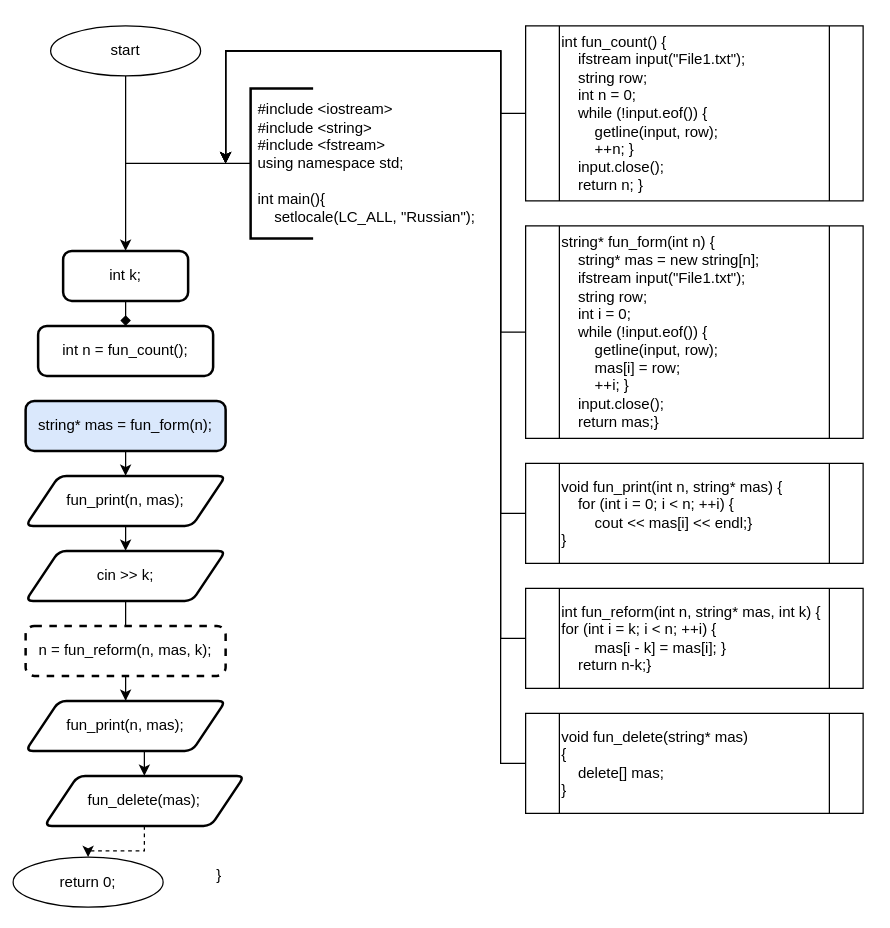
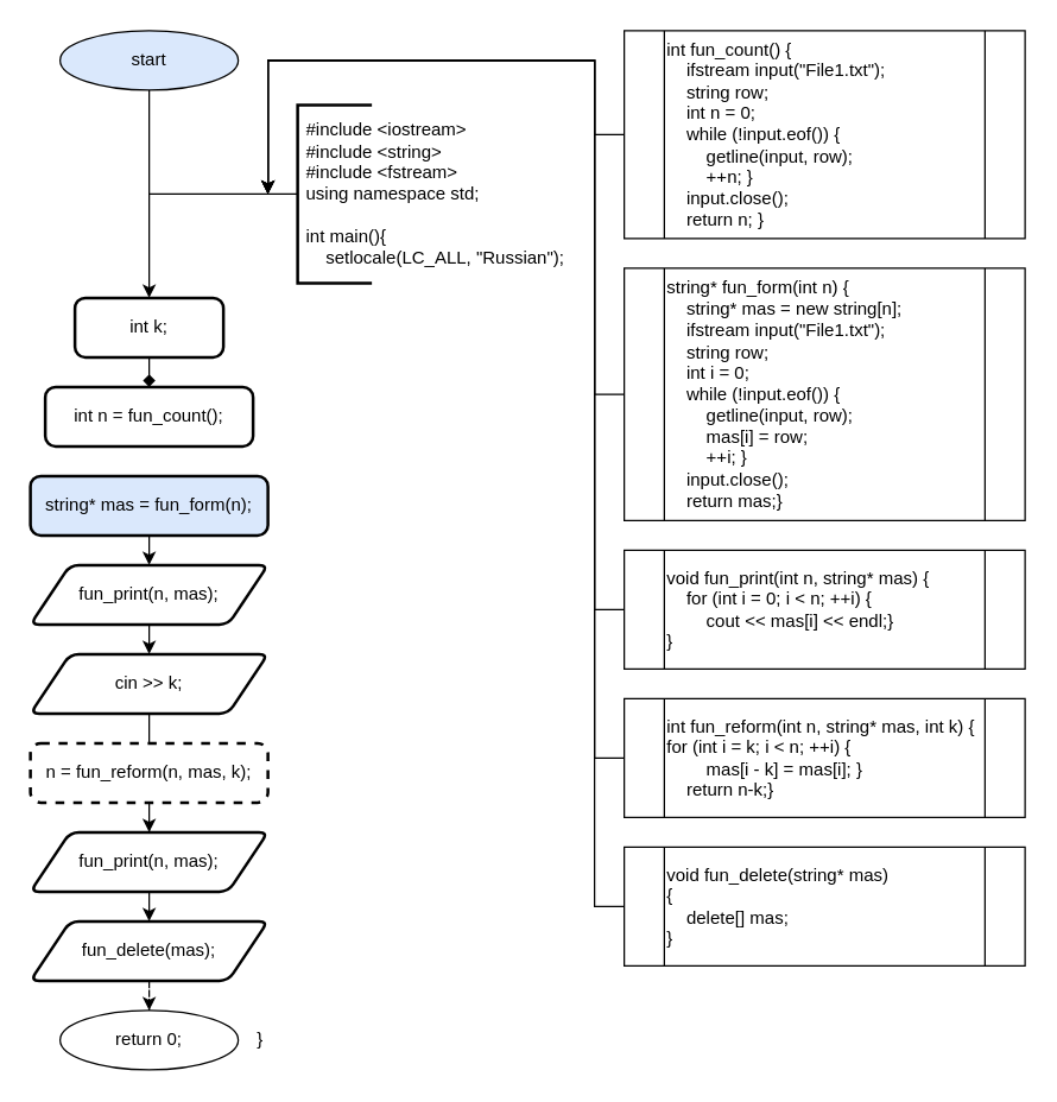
  <mxCell id="0" />
  <mxCell id="1" parent="0" />
- <mxCell id="2" value="start" style="ellipse;whiteSpace=wrap;html=1;" vertex="1" parent="1"><mxGeometry x="40" y="20" width="120" height="40" as="geometry" /></mxCell>
+ <mxCell id="2" value="start" style="ellipse;whiteSpace=wrap;html=1;fillColor=#dae8fc;" vertex="1" parent="1"><mxGeometry x="40" y="20" width="120" height="40" as="geometry" /></mxCell>
  <mxCell id="3" value="" style="endArrow=classic;html=1;rounded=0;labelBackgroundColor=default;strokeColor=default;align=center;verticalAlign=middle;fontFamily=Helvetica;fontSize=11;fontColor=default;shape=connector;edgeStyle=orthogonalEdgeStyle;exitX=0.5;exitY=1;exitDx=0;exitDy=0;" edge="1" source="2" parent="1"><mxGeometry width="50" height="50" relative="1" as="geometry"><mxPoint x="150.29" y="170" as="sourcePoint" /><mxPoint x="100" y="200" as="targetPoint" /></mxGeometry></mxCell>
  <mxCell id="4" style="edgeStyle=orthogonalEdgeStyle;rounded=0;orthogonalLoop=1;jettySize=auto;html=1;exitX=0;exitY=0.5;exitDx=0;exitDy=0;exitPerimeter=0;endArrow=none;endFill=0;strokeWidth=1;" edge="1" source="5" parent="1"><mxGeometry relative="1" as="geometry"><mxPoint x="100" y="130" as="targetPoint" /><mxPoint x="160" y="130" as="sourcePoint" /></mxGeometry></mxCell>
  <mxCell id="5" value="" style="strokeWidth=2;html=1;shape=mxgraph.flowchart.annotation_1;align=left;pointerEvents=1;" vertex="1" parent="1"><mxGeometry x="200" y="70" width="50" height="120" as="geometry" /></mxCell>
  <mxCell id="6" value="&lt;div&gt;#include &amp;lt;iostream&amp;gt;&lt;/div&gt;&lt;div&gt;#include &amp;lt;string&amp;gt;&lt;/div&gt;&lt;div&gt;#include &amp;lt;fstream&amp;gt;&lt;/div&gt;&lt;div&gt;using namespace std;&lt;/div&gt;&lt;br&gt;int main(){&lt;br&gt;&lt;span style=&quot;&quot;&gt;&lt;span style=&quot;white-space: pre;&quot;&gt;&amp;nbsp;&amp;nbsp;&amp;nbsp;&amp;nbsp;&lt;/span&gt;&lt;/span&gt;setlocale(LC_ALL, &quot;Russian&quot;);" style="text;strokeColor=none;fillColor=none;align=left;verticalAlign=middle;spacingLeft=4;spacingRight=4;overflow=hidden;points=[[0,0.5],[1,0.5]];portConstraint=eastwest;rotatable=0;whiteSpace=wrap;html=1;" vertex="1" parent="1"><mxGeometry x="200" y="70" width="220" height="120" as="geometry" /></mxCell>
  <mxCell id="7" style="edgeStyle=orthogonalEdgeStyle;rounded=0;orthogonalLoop=1;jettySize=auto;html=1;exitX=0.5;exitY=1;exitDx=0;exitDy=0;endArrow=diamond;" edge="1" parent="1" source="8" target="9"><mxGeometry relative="1" as="geometry"><mxPoint x="100" y="280" as="targetPoint" /></mxGeometry></mxCell>
  <mxCell id="8" value="int k;" style="rounded=1;whiteSpace=wrap;html=1;absoluteArcSize=1;arcSize=14;strokeWidth=2;" vertex="1" parent="1"><mxGeometry x="50" y="200" width="100" height="40" as="geometry" /></mxCell>
  <mxCell id="9" value="int n = fun_count();" style="rounded=1;whiteSpace=wrap;html=1;absoluteArcSize=1;arcSize=14;strokeWidth=2;" vertex="1" parent="1"><mxGeometry x="30" y="260" width="140" height="40" as="geometry" /></mxCell>
  <mxCell id="10" style="edgeStyle=orthogonalEdgeStyle;rounded=0;orthogonalLoop=1;jettySize=auto;html=1;exitX=0.5;exitY=1;exitDx=0;exitDy=0;entryX=0.5;entryY=0;entryDx=0;entryDy=0;" edge="1" parent="1" source="11" target="13"><mxGeometry relative="1" as="geometry" /></mxCell>
  <mxCell id="11" value="string* mas = fun_form(n);" style="rounded=1;whiteSpace=wrap;html=1;absoluteArcSize=1;arcSize=14;strokeWidth=2;fillColor=#dae8fc;" vertex="1" parent="1"><mxGeometry x="20" y="320" width="160" height="40" as="geometry" /></mxCell>
  <mxCell id="12" style="edgeStyle=orthogonalEdgeStyle;rounded=0;orthogonalLoop=1;jettySize=auto;html=1;exitX=0.5;exitY=1;exitDx=0;exitDy=0;" edge="1" parent="1" source="13"><mxGeometry relative="1" as="geometry"><mxPoint x="100" y="440" as="targetPoint" /></mxGeometry></mxCell>
  <mxCell id="13" value="fun_print(n, mas);" style="shape=parallelogram;html=1;strokeWidth=2;perimeter=parallelogramPerimeter;whiteSpace=wrap;rounded=1;arcSize=12;size=0.167;" vertex="1" parent="1"><mxGeometry x="20" y="380" width="160" height="40" as="geometry" /></mxCell>
  <mxCell id="14" style="edgeStyle=orthogonalEdgeStyle;rounded=0;orthogonalLoop=1;jettySize=auto;html=1;exitX=0.5;exitY=1;exitDx=0;exitDy=0;endArrow=none;" edge="1" parent="1" source="15" target="17"><mxGeometry relative="1" as="geometry"><mxPoint x="100" y="520" as="targetPoint" /></mxGeometry></mxCell>
  <mxCell id="15" value="cin &amp;gt;&amp;gt; k;" style="shape=parallelogram;html=1;strokeWidth=2;perimeter=parallelogramPerimeter;whiteSpace=wrap;rounded=1;arcSize=12;size=0.167;" vertex="1" parent="1"><mxGeometry x="20" y="440" width="160" height="40" as="geometry" /></mxCell>
  <mxCell id="16" style="edgeStyle=orthogonalEdgeStyle;rounded=0;orthogonalLoop=1;jettySize=auto;html=1;exitX=0.5;exitY=1;exitDx=0;exitDy=0;" edge="1" parent="1" source="17" target="19"><mxGeometry relative="1" as="geometry"><mxPoint x="100" y="560" as="targetPoint" /></mxGeometry></mxCell>
  <mxCell id="17" value="n = fun_reform(n, mas, k);" style="rounded=1;whiteSpace=wrap;html=1;absoluteArcSize=1;arcSize=14;strokeWidth=2;dashed=1;" vertex="1" parent="1"><mxGeometry x="20" y="500" width="160" height="40" as="geometry" /></mxCell>
  <mxCell id="18" style="edgeStyle=orthogonalEdgeStyle;rounded=0;orthogonalLoop=1;jettySize=auto;html=1;exitX=0.5;exitY=1;exitDx=0;exitDy=0;entryX=0.5;entryY=0;entryDx=0;entryDy=0;" edge="1" parent="1" source="19" target="21"><mxGeometry relative="1" as="geometry" /></mxCell>
  <mxCell id="19" value="fun_print(n, mas);" style="shape=parallelogram;html=1;strokeWidth=2;perimeter=parallelogramPerimeter;whiteSpace=wrap;rounded=1;arcSize=12;size=0.167;" vertex="1" parent="1"><mxGeometry x="20" y="560" width="160" height="40" as="geometry" /></mxCell>
  <mxCell id="20" style="edgeStyle=orthogonalEdgeStyle;rounded=0;orthogonalLoop=1;jettySize=auto;html=1;exitX=0.5;exitY=1;exitDx=0;exitDy=0;dashed=1;" edge="1" parent="1" source="21" target="22"><mxGeometry relative="1" as="geometry"><mxPoint x="100" y="700" as="targetPoint" /></mxGeometry></mxCell>
- <mxCell id="21" value="fun_delete(mas);" style="shape=parallelogram;html=1;strokeWidth=2;perimeter=parallelogramPerimeter;whiteSpace=wrap;rounded=1;arcSize=12;size=0.167;" vertex="1" parent="1"><mxGeometry x="35" y="620" width="160" height="40" as="geometry" /></mxCell>
- <mxCell id="22" value="return 0;" style="ellipse;whiteSpace=wrap;html=1;" vertex="1" parent="1"><mxGeometry x="10" y="685" width="120" height="40" as="geometry" /></mxCell>
+ <mxCell id="21" value="fun_delete(mas);" style="shape=parallelogram;html=1;strokeWidth=2;perimeter=parallelogramPerimeter;whiteSpace=wrap;rounded=1;arcSize=12;size=0.167;" vertex="1" parent="1"><mxGeometry x="20" y="620" width="160" height="40" as="geometry" /></mxCell>
+ <mxCell id="22" value="return 0;" style="ellipse;whiteSpace=wrap;html=1;" vertex="1" parent="1"><mxGeometry x="40" y="680" width="120" height="40" as="geometry" /></mxCell>
  <mxCell id="23" value="}" style="text;html=1;strokeColor=none;fillColor=none;align=center;verticalAlign=middle;whiteSpace=wrap;rounded=0;" vertex="1" parent="1"><mxGeometry x="160" y="685" width="30" height="30" as="geometry" /></mxCell>
  <mxCell id="24" value="&lt;div&gt;int fun_count()&amp;nbsp;&lt;span style=&quot;background-color: initial;&quot;&gt;{&lt;/span&gt;&lt;/div&gt;&lt;div&gt;&amp;nbsp; &amp;nbsp; ifstream input(&quot;File1.txt&quot;);&lt;span style=&quot;&quot;&gt;&lt;/span&gt;&lt;/div&gt;&lt;div&gt;&lt;span style=&quot;&quot;&gt;&lt;span style=&quot;&quot;&gt;&lt;span style=&quot;white-space: pre;&quot;&gt;&amp;nbsp;&amp;nbsp;&amp;nbsp;&amp;nbsp;&lt;/span&gt;&lt;/span&gt;string row;&lt;/span&gt;&lt;/div&gt;&lt;div&gt;&lt;span style=&quot;&quot;&gt;&lt;span style=&quot;&quot;&gt;&lt;span style=&quot;white-space: pre;&quot;&gt;&amp;nbsp;&amp;nbsp;&amp;nbsp;&amp;nbsp;&lt;/span&gt;&lt;/span&gt;int n = 0;&lt;/span&gt;&lt;/div&gt;&lt;div&gt;&lt;span style=&quot;&quot;&gt;&lt;span style=&quot;&quot;&gt;&lt;span style=&quot;white-space: pre;&quot;&gt;&amp;nbsp;&amp;nbsp;&amp;nbsp;&amp;nbsp;&lt;/span&gt;&lt;/span&gt;while (!input.eof()) {&lt;/span&gt;&lt;/div&gt;&lt;div&gt;&lt;span style=&quot;&quot;&gt;&lt;span style=&quot;&quot;&gt;&lt;span style=&quot;white-space: pre;&quot;&gt;&amp;nbsp;&amp;nbsp;&amp;nbsp;&amp;nbsp;&lt;/span&gt;&lt;span style=&quot;white-space: pre;&quot;&gt;&amp;nbsp;&amp;nbsp;&amp;nbsp;&amp;nbsp;&lt;/span&gt;&lt;/span&gt;getline(input, row);&lt;/span&gt;&lt;/div&gt;&lt;div&gt;&lt;span style=&quot;&quot;&gt;&lt;span style=&quot;&quot;&gt;&lt;span style=&quot;white-space: pre;&quot;&gt;&amp;nbsp;&amp;nbsp;&amp;nbsp;&amp;nbsp;&lt;/span&gt;&lt;span style=&quot;white-space: pre;&quot;&gt;&amp;nbsp;&amp;nbsp;&amp;nbsp;&amp;nbsp;&lt;/span&gt;&lt;/span&gt;++n;&amp;nbsp;&lt;/span&gt;&lt;span style=&quot;background-color: initial;&quot;&gt;}&lt;/span&gt;&lt;/div&gt;&lt;div&gt;&lt;span style=&quot;&quot;&gt;&lt;span style=&quot;&quot;&gt;&lt;span style=&quot;white-space: pre;&quot;&gt;&amp;nbsp;&amp;nbsp;&amp;nbsp;&amp;nbsp;&lt;/span&gt;&lt;/span&gt;input.close();&lt;/span&gt;&lt;/div&gt;&lt;div&gt;&lt;span style=&quot;&quot;&gt;&lt;span style=&quot;&quot;&gt;&lt;span style=&quot;white-space: pre;&quot;&gt;&amp;nbsp;&amp;nbsp;&amp;nbsp;&amp;nbsp;&lt;/span&gt;&lt;/span&gt;return n;&amp;nbsp;&lt;/span&gt;&lt;span style=&quot;background-color: initial;&quot;&gt;}&lt;/span&gt;&lt;/div&gt;" style="shape=process;whiteSpace=wrap;html=1;backgroundOutline=1;align=left;" vertex="1" parent="1"><mxGeometry x="420" y="20" width="270" height="140" as="geometry" /></mxCell>
  <mxCell id="25" value="&lt;div&gt;string* fun_form(int n)&amp;nbsp;&lt;span style=&quot;background-color: initial;&quot;&gt;{&lt;/span&gt;&lt;/div&gt;&lt;div&gt;&amp;nbsp; &amp;nbsp; string* mas = new string[n];&lt;span style=&quot;&quot;&gt;&lt;/span&gt;&lt;/div&gt;&lt;div&gt;&lt;span style=&quot;&quot;&gt;&lt;span style=&quot;&quot;&gt;&lt;span style=&quot;white-space: pre;&quot;&gt;&amp;nbsp;&amp;nbsp;&amp;nbsp;&amp;nbsp;&lt;/span&gt;&lt;/span&gt;ifstream input(&quot;File1.txt&quot;);&lt;/span&gt;&lt;/div&gt;&lt;div&gt;&lt;span style=&quot;&quot;&gt;&lt;span style=&quot;&quot;&gt;&lt;span style=&quot;white-space: pre;&quot;&gt;&amp;nbsp;&amp;nbsp;&amp;nbsp;&amp;nbsp;&lt;/span&gt;&lt;/span&gt;string row;&lt;/span&gt;&lt;/div&gt;&lt;div&gt;&lt;span style=&quot;&quot;&gt;&lt;span style=&quot;&quot;&gt;&lt;span style=&quot;white-space: pre;&quot;&gt;&amp;nbsp;&amp;nbsp;&amp;nbsp;&amp;nbsp;&lt;/span&gt;&lt;/span&gt;int i = 0;&lt;/span&gt;&lt;/div&gt;&lt;div&gt;&lt;span style=&quot;&quot;&gt;&lt;span style=&quot;&quot;&gt;&lt;span style=&quot;white-space: pre;&quot;&gt;&amp;nbsp;&amp;nbsp;&amp;nbsp;&amp;nbsp;&lt;/span&gt;&lt;/span&gt;while (!input.eof()) {&lt;/span&gt;&lt;/div&gt;&lt;div&gt;&lt;span style=&quot;&quot;&gt;&lt;span style=&quot;&quot;&gt;&lt;span style=&quot;white-space: pre;&quot;&gt;&amp;nbsp;&amp;nbsp;&amp;nbsp;&amp;nbsp;&lt;/span&gt;&lt;span style=&quot;white-space: pre;&quot;&gt;&amp;nbsp;&amp;nbsp;&amp;nbsp;&amp;nbsp;&lt;/span&gt;&lt;/span&gt;getline(input, row);&lt;/span&gt;&lt;/div&gt;&lt;div&gt;&lt;span style=&quot;&quot;&gt;&lt;span style=&quot;&quot;&gt;&lt;span style=&quot;white-space: pre;&quot;&gt;&amp;nbsp;&amp;nbsp;&amp;nbsp;&amp;nbsp;&lt;/span&gt;&lt;span style=&quot;white-space: pre;&quot;&gt;&amp;nbsp;&amp;nbsp;&amp;nbsp;&amp;nbsp;&lt;/span&gt;&lt;/span&gt;mas[i] = row;&lt;/span&gt;&lt;/div&gt;&lt;div&gt;&lt;span style=&quot;&quot;&gt;&lt;span style=&quot;&quot;&gt;&lt;span style=&quot;white-space: pre;&quot;&gt;&amp;nbsp;&amp;nbsp;&amp;nbsp;&amp;nbsp;&lt;/span&gt;&lt;span style=&quot;white-space: pre;&quot;&gt;&amp;nbsp;&amp;nbsp;&amp;nbsp;&amp;nbsp;&lt;/span&gt;&lt;/span&gt;++i;&lt;/span&gt;&lt;span style=&quot;background-color: initial;&quot;&gt;&lt;span style=&quot;white-space: pre;&quot;&gt;&amp;nbsp;&lt;/span&gt;&lt;/span&gt;&lt;span style=&quot;background-color: initial;&quot;&gt;}&lt;/span&gt;&lt;/div&gt;&lt;div&gt;&lt;span style=&quot;&quot;&gt;&lt;span style=&quot;&quot;&gt;&lt;span style=&quot;white-space: pre;&quot;&gt;&amp;nbsp;&amp;nbsp;&amp;nbsp;&amp;nbsp;&lt;/span&gt;&lt;/span&gt;input.close();&lt;/span&gt;&lt;/div&gt;&lt;div&gt;&lt;span style=&quot;&quot;&gt;&lt;span style=&quot;&quot;&gt;&lt;span style=&quot;white-space: pre;&quot;&gt;&amp;nbsp;&amp;nbsp;&amp;nbsp;&amp;nbsp;&lt;/span&gt;&lt;/span&gt;return mas;&lt;/span&gt;&lt;span style=&quot;background-color: initial;&quot;&gt;}&lt;/span&gt;&lt;/div&gt;" style="shape=process;whiteSpace=wrap;html=1;backgroundOutline=1;align=left;" vertex="1" parent="1"><mxGeometry x="420" y="180" width="270" height="170" as="geometry" /></mxCell>
  <mxCell id="26" value="&lt;div&gt;void fun_print(int n, string* mas)&amp;nbsp;&lt;span style=&quot;background-color: initial;&quot;&gt;{&lt;/span&gt;&lt;/div&gt;&lt;div&gt;&lt;span style=&quot;background-color: initial;&quot;&gt;&amp;nbsp; &amp;nbsp; for (int i = 0; i &amp;lt; n; ++i)&amp;nbsp;&lt;/span&gt;&lt;span style=&quot;background-color: initial;&quot;&gt;{&lt;/span&gt;&lt;/div&gt;&lt;div&gt;&lt;span style=&quot;&quot;&gt;&lt;span style=&quot;&quot;&gt;&lt;span style=&quot;white-space: pre;&quot;&gt;&amp;nbsp;&amp;nbsp;&amp;nbsp;&amp;nbsp;&lt;/span&gt;&lt;span style=&quot;white-space: pre;&quot;&gt;&amp;nbsp;&amp;nbsp;&amp;nbsp;&amp;nbsp;&lt;/span&gt;&lt;/span&gt;cout &amp;lt;&amp;lt; mas[i] &amp;lt;&amp;lt; endl;&lt;/span&gt;&lt;span style=&quot;background-color: initial;&quot;&gt;}&lt;/span&gt;&lt;/div&gt;&lt;div&gt;}&lt;/div&gt;" style="shape=process;whiteSpace=wrap;html=1;backgroundOutline=1;align=left;" vertex="1" parent="1"><mxGeometry x="420" y="370" width="270" height="80" as="geometry" /></mxCell>
  <mxCell id="27" value="&lt;div&gt;int fun_reform(int n, string* mas, int k)&amp;nbsp;&lt;span style=&quot;background-color: initial;&quot;&gt;{&lt;/span&gt;&lt;/div&gt;&lt;div&gt;for (int i = k; i &amp;lt; n; ++i) {&lt;span style=&quot;&quot;&gt;&lt;/span&gt;&lt;/div&gt;&lt;div&gt;&lt;span style=&quot;&quot;&gt;&lt;span style=&quot;&quot;&gt;&lt;span style=&quot;white-space: pre;&quot;&gt;&amp;nbsp;&amp;nbsp;&amp;nbsp;&amp;nbsp;&lt;/span&gt;&lt;span style=&quot;white-space: pre;&quot;&gt;&amp;nbsp;&amp;nbsp;&amp;nbsp;&amp;nbsp;&lt;/span&gt;&lt;/span&gt;mas[i - k] = mas[i];&lt;/span&gt;&lt;span style=&quot;background-color: initial;&quot;&gt;&lt;span style=&quot;white-space: pre;&quot;&gt;&amp;nbsp;&lt;/span&gt;&lt;/span&gt;&lt;span style=&quot;background-color: initial;&quot;&gt;}&lt;/span&gt;&lt;/div&gt;&lt;div&gt;&lt;span style=&quot;&quot;&gt;&lt;span style=&quot;&quot;&gt;&lt;span style=&quot;white-space: pre;&quot;&gt;&amp;nbsp;&amp;nbsp;&amp;nbsp;&amp;nbsp;&lt;/span&gt;&lt;/span&gt;return n-k;&lt;/span&gt;&lt;span style=&quot;background-color: initial;&quot;&gt;}&lt;/span&gt;&lt;/div&gt;" style="shape=process;whiteSpace=wrap;html=1;backgroundOutline=1;align=left;" vertex="1" parent="1"><mxGeometry x="420" y="470" width="270" height="80" as="geometry" /></mxCell>
  <mxCell id="28" value="void fun_delete(string* mas)&#10;{&#10;    delete[] mas;&#10;}" style="shape=process;whiteSpace=wrap;html=1;backgroundOutline=1;align=left;" vertex="1" parent="1"><mxGeometry x="420" y="570" width="270" height="80" as="geometry" /></mxCell>
  <mxCell id="29" value="" style="endArrow=classic;html=1;rounded=0;exitX=0;exitY=0.5;exitDx=0;exitDy=0;" edge="1" parent="1" source="28"><mxGeometry width="50" height="50" relative="1" as="geometry"><mxPoint x="-10" y="460" as="sourcePoint" /><mxPoint x="180" y="130" as="targetPoint" /><Array as="points"><mxPoint x="400" y="610" /><mxPoint x="400" y="40" /><mxPoint x="180" y="40" /></Array></mxGeometry></mxCell>
  <mxCell id="30" value="" style="endArrow=classic;html=1;rounded=0;exitX=0;exitY=0.5;exitDx=0;exitDy=0;" edge="1" parent="1" source="27"><mxGeometry width="50" height="50" relative="1" as="geometry"><mxPoint x="420" y="610" as="sourcePoint" /><mxPoint x="180" y="130" as="targetPoint" /><Array as="points"><mxPoint x="400" y="510" /><mxPoint x="400" y="40" /><mxPoint x="180" y="40" /></Array></mxGeometry></mxCell>
  <mxCell id="31" value="" style="endArrow=classic;html=1;rounded=0;exitX=0;exitY=0.5;exitDx=0;exitDy=0;" edge="1" parent="1" source="26"><mxGeometry width="50" height="50" relative="1" as="geometry"><mxPoint x="300" y="430" as="sourcePoint" /><mxPoint x="180" y="130" as="targetPoint" /><Array as="points"><mxPoint x="400" y="410" /><mxPoint x="400" y="40" /><mxPoint x="180" y="40" /></Array></mxGeometry></mxCell>
  <mxCell id="32" value="" style="endArrow=classic;html=1;rounded=0;exitX=0;exitY=0.5;exitDx=0;exitDy=0;" edge="1" parent="1" source="25"><mxGeometry width="50" height="50" relative="1" as="geometry"><mxPoint x="420" y="610" as="sourcePoint" /><mxPoint x="180" y="130" as="targetPoint" /><Array as="points"><mxPoint x="400" y="265" /><mxPoint x="400" y="40" /><mxPoint x="180" y="40" /></Array></mxGeometry></mxCell>
  <mxCell id="33" value="" style="endArrow=classic;html=1;rounded=0;exitX=0;exitY=0.5;exitDx=0;exitDy=0;" edge="1" parent="1" source="24"><mxGeometry width="50" height="50" relative="1" as="geometry"><mxPoint x="420" y="610" as="sourcePoint" /><mxPoint x="180" y="130" as="targetPoint" /><Array as="points"><mxPoint x="400" y="90" /><mxPoint x="400" y="40" /><mxPoint x="180" y="40" /></Array></mxGeometry></mxCell>
